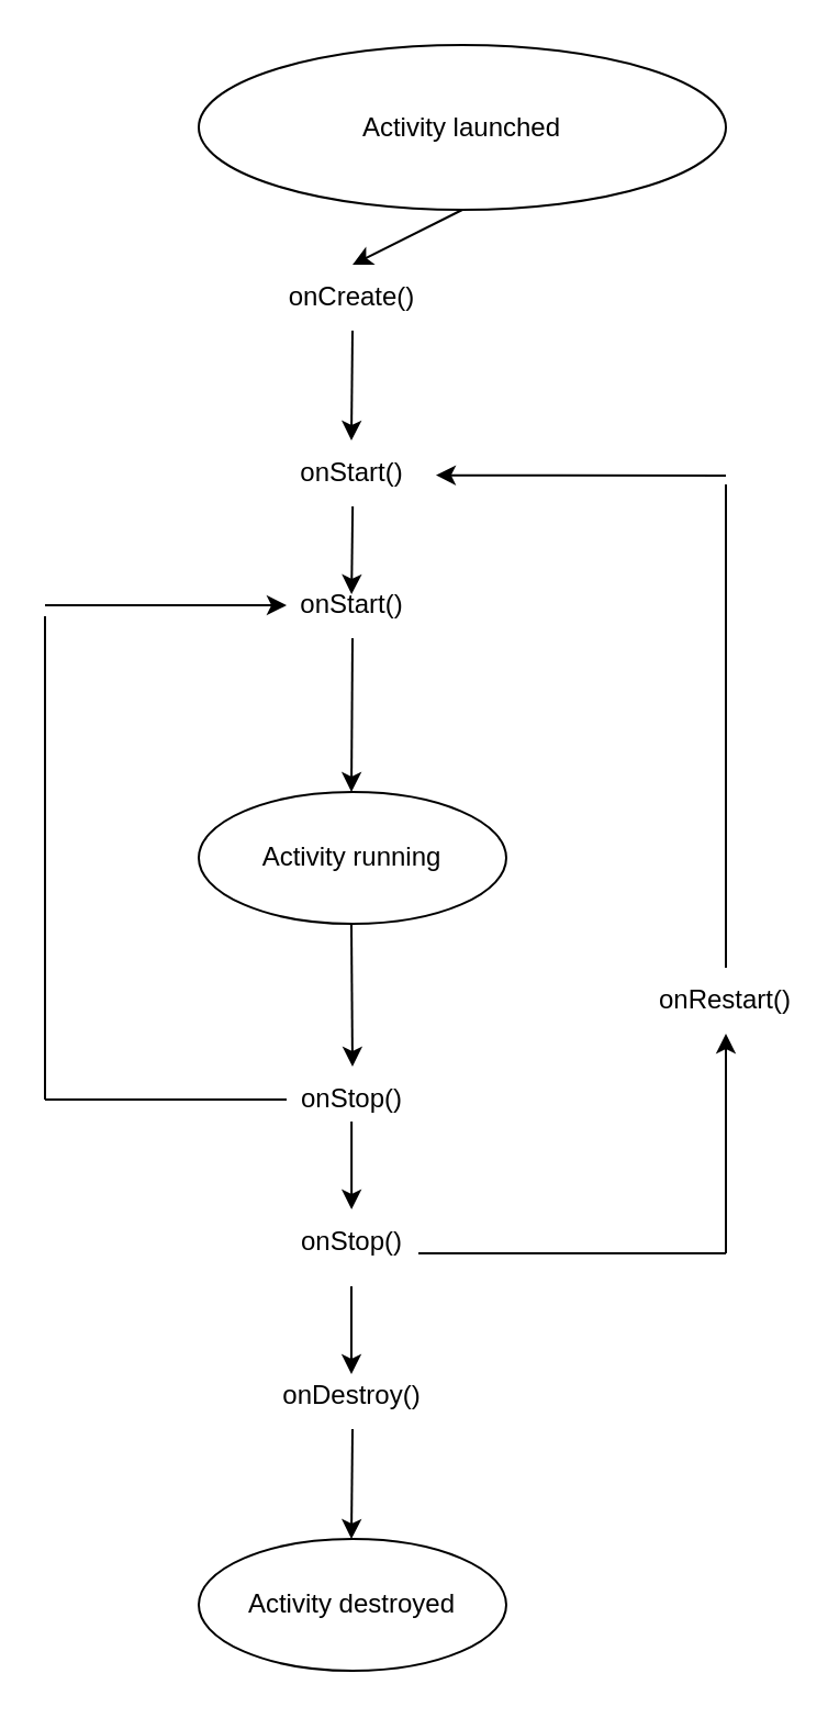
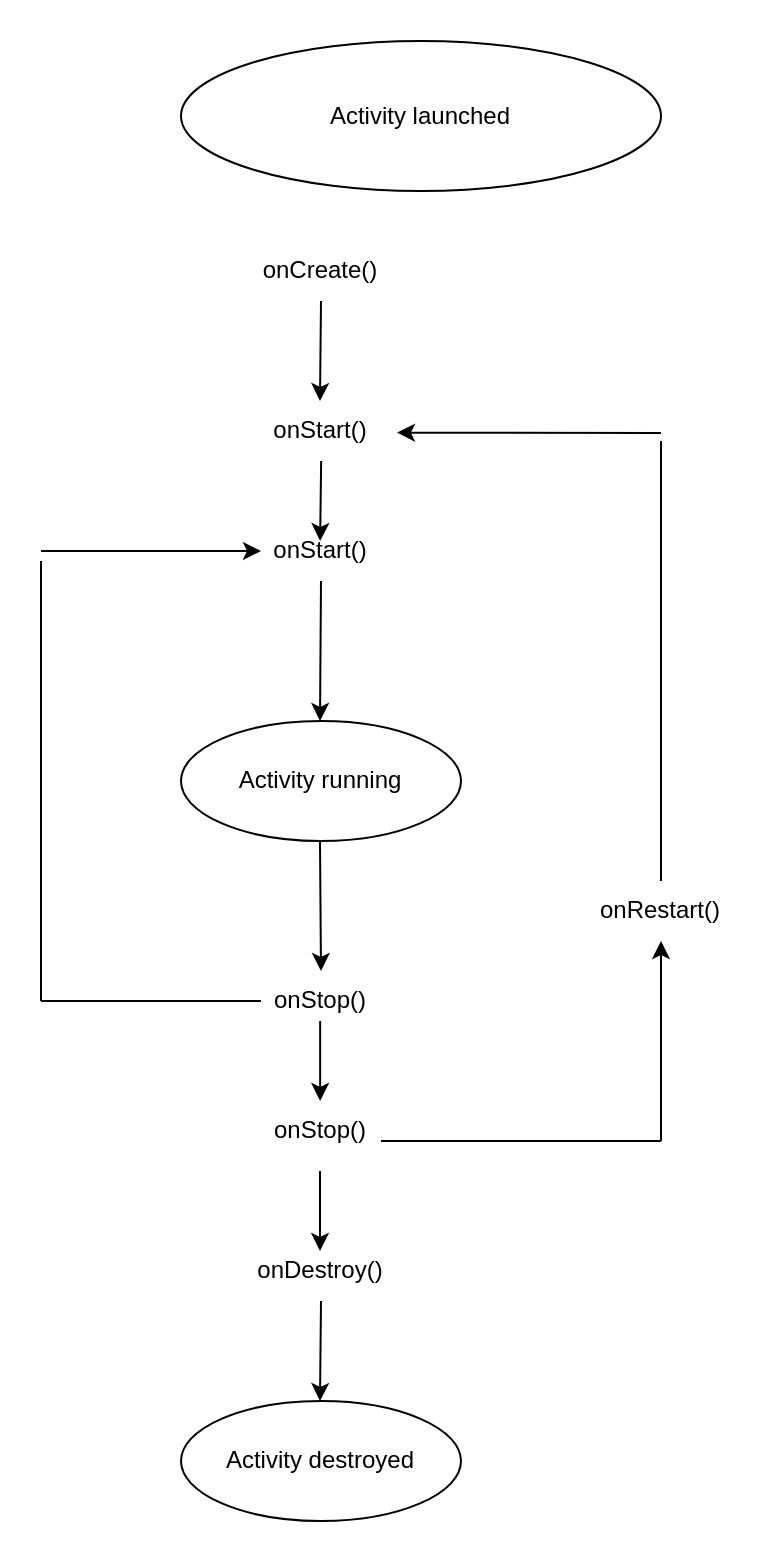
  <mxCell id="0" />
  <mxCell id="1" parent="0" />
  <mxCell id="2" value="Activity launched" style="ellipse;whiteSpace=wrap;html=1;" vertex="1" parent="1"><mxGeometry x="90" y="20" width="240" height="75" as="geometry" /></mxCell>
  <mxCell id="3" value="Activity running" style="ellipse;whiteSpace=wrap;html=1;" vertex="1" parent="1"><mxGeometry x="90" y="360" width="140" height="60" as="geometry" /></mxCell>
  <mxCell id="4" value="Activity destroyed" style="ellipse;whiteSpace=wrap;html=1;" vertex="1" parent="1"><mxGeometry x="90" y="700" width="140" height="60" as="geometry" /></mxCell>
  <mxCell id="5" value="onCreate()" style="text;html=1;align=center;verticalAlign=middle;whiteSpace=wrap;rounded=0;" vertex="1" parent="1"><mxGeometry x="130" y="120" width="60" height="30" as="geometry" /></mxCell>
  <mxCell id="6" value="onStart()" style="text;html=1;align=center;verticalAlign=middle;whiteSpace=wrap;rounded=0;" vertex="1" parent="1"><mxGeometry x="130" y="200" width="60" height="30" as="geometry" /></mxCell>
  <mxCell id="7" value="onStop()" style="text;html=1;align=center;verticalAlign=middle;whiteSpace=wrap;rounded=0;" vertex="1" parent="1"><mxGeometry x="130" y="485" width="60" height="30" as="geometry" /></mxCell>
  <mxCell id="8" value="onDestroy()" style="text;html=1;align=center;verticalAlign=middle;whiteSpace=wrap;rounded=0;" vertex="1" parent="1"><mxGeometry x="130" y="620" width="60" height="30" as="geometry" /></mxCell>
  <mxCell id="9" value="onRestart()" style="text;html=1;align=center;verticalAlign=middle;whiteSpace=wrap;rounded=0;" vertex="1" parent="1"><mxGeometry x="300" y="440" width="60" height="30" as="geometry" /></mxCell>
- <mxCell id="10" value="" style="endArrow=classic;html=1;rounded=0;exitX=0.5;exitY=1;exitDx=0;exitDy=0;entryX=0.5;entryY=0;entryDx=0;entryDy=0;" edge="1" parent="1" source="2" target="5"><mxGeometry width="50" height="50" relative="1" as="geometry"><mxPoint x="150" y="330" as="sourcePoint" /><mxPoint x="200" y="280" as="targetPoint" /></mxGeometry></mxCell>
  <mxCell id="11" value="" style="endArrow=classic;html=1;rounded=0;entryX=1.133;entryY=0.527;entryDx=0;entryDy=0;entryPerimeter=0;" edge="1" parent="1" target="6"><mxGeometry width="50" height="50" relative="1" as="geometry"><mxPoint x="330" y="216" as="sourcePoint" /><mxPoint x="390" y="275" as="targetPoint" /></mxGeometry></mxCell>
  <mxCell id="12" value="" style="endArrow=classic;html=1;rounded=0;exitX=0.5;exitY=1;exitDx=0;exitDy=0;entryX=0.5;entryY=0;entryDx=0;entryDy=0;" edge="1" parent="1" source="8"><mxGeometry width="50" height="50" relative="1" as="geometry"><mxPoint x="159.5" y="660" as="sourcePoint" /><mxPoint x="159.5" y="700" as="targetPoint" /></mxGeometry></mxCell>
  <mxCell id="13" value="" style="endArrow=classic;html=1;rounded=0;exitX=0.5;exitY=1;exitDx=0;exitDy=0;entryX=0.5;entryY=0;entryDx=0;entryDy=0;" edge="1" parent="1"><mxGeometry width="50" height="50" relative="1" as="geometry"><mxPoint x="159.5" y="585" as="sourcePoint" /><mxPoint x="159.5" y="625" as="targetPoint" /></mxGeometry></mxCell>
  <mxCell id="14" value="" style="endArrow=classic;html=1;rounded=0;exitX=0.5;exitY=1;exitDx=0;exitDy=0;entryX=0.5;entryY=0;entryDx=0;entryDy=0;" edge="1" parent="1" target="7"><mxGeometry width="50" height="50" relative="1" as="geometry"><mxPoint x="159.5" y="420" as="sourcePoint" /><mxPoint x="159.5" y="460" as="targetPoint" /></mxGeometry></mxCell>
  <mxCell id="15" value="" style="endArrow=classic;html=1;rounded=0;entryX=0.5;entryY=0;entryDx=0;entryDy=0;exitX=0.5;exitY=1;exitDx=0;exitDy=0;" edge="1" parent="1" source="21"><mxGeometry width="50" height="50" relative="1" as="geometry"><mxPoint x="160" y="320" as="sourcePoint" /><mxPoint x="159.5" y="360" as="targetPoint" /></mxGeometry></mxCell>
  <mxCell id="16" value="" style="endArrow=classic;html=1;rounded=0;exitX=0.5;exitY=1;exitDx=0;exitDy=0;entryX=0.5;entryY=0;entryDx=0;entryDy=0;" edge="1" parent="1" source="5"><mxGeometry width="50" height="50" relative="1" as="geometry"><mxPoint x="159.5" y="160" as="sourcePoint" /><mxPoint x="159.5" y="200" as="targetPoint" /></mxGeometry></mxCell>
  <mxCell id="17" value="" style="endArrow=classic;html=1;rounded=0;entryX=0.5;entryY=1;entryDx=0;entryDy=0;" edge="1" parent="1" target="9"><mxGeometry width="50" height="50" relative="1" as="geometry"><mxPoint x="330" y="570" as="sourcePoint" /><mxPoint x="370" y="410" as="targetPoint" /></mxGeometry></mxCell>
  <mxCell id="18" value="" style="endArrow=none;html=1;rounded=0;exitX=0.5;exitY=0;exitDx=0;exitDy=0;" edge="1" parent="1" source="9"><mxGeometry width="50" height="50" relative="1" as="geometry"><mxPoint x="230" y="230" as="sourcePoint" /><mxPoint x="330" y="220" as="targetPoint" /></mxGeometry></mxCell>
  <mxCell id="19" value="" style="endArrow=none;html=1;rounded=0;" edge="1" parent="1"><mxGeometry width="50" height="50" relative="1" as="geometry"><mxPoint x="190" y="570" as="sourcePoint" /><mxPoint x="330" y="570" as="targetPoint" /></mxGeometry></mxCell>
  <mxCell id="20" value="onStop()" style="text;html=1;align=center;verticalAlign=middle;whiteSpace=wrap;rounded=0;" vertex="1" parent="1"><mxGeometry x="130" y="550" width="60" height="30" as="geometry" /></mxCell>
  <mxCell id="21" value="onStart()" style="text;html=1;align=center;verticalAlign=middle;whiteSpace=wrap;rounded=0;" vertex="1" parent="1"><mxGeometry x="130" y="260" width="60" height="30" as="geometry" /></mxCell>
  <mxCell id="22" value="" style="endArrow=classic;html=1;rounded=0;entryX=0.5;entryY=0;entryDx=0;entryDy=0;" edge="1" parent="1"><mxGeometry width="50" height="50" relative="1" as="geometry"><mxPoint x="160.07" y="230" as="sourcePoint" /><mxPoint x="159.57" y="270" as="targetPoint" /></mxGeometry></mxCell>
  <mxCell id="23" value="" style="endArrow=classic;html=1;rounded=0;exitX=0.5;exitY=1;exitDx=0;exitDy=0;entryX=0.5;entryY=0;entryDx=0;entryDy=0;" edge="1" parent="1"><mxGeometry width="50" height="50" relative="1" as="geometry"><mxPoint x="159.57" y="510" as="sourcePoint" /><mxPoint x="159.57" y="550" as="targetPoint" /></mxGeometry></mxCell>
  <mxCell id="24" value="" style="endArrow=none;html=1;rounded=0;entryX=0;entryY=0.5;entryDx=0;entryDy=0;" edge="1" parent="1" target="7"><mxGeometry width="50" height="50" relative="1" as="geometry"><mxPoint x="20" y="500" as="sourcePoint" /><mxPoint x="110" y="510" as="targetPoint" /></mxGeometry></mxCell>
  <mxCell id="25" value="" style="endArrow=none;html=1;rounded=0;" edge="1" parent="1"><mxGeometry width="50" height="50" relative="1" as="geometry"><mxPoint x="20" y="500" as="sourcePoint" /><mxPoint x="20" y="280" as="targetPoint" /></mxGeometry></mxCell>
  <mxCell id="26" value="" style="endArrow=classic;html=1;rounded=0;entryX=0;entryY=0.5;entryDx=0;entryDy=0;" edge="1" parent="1" target="21"><mxGeometry width="50" height="50" relative="1" as="geometry"><mxPoint x="20" y="275" as="sourcePoint" /><mxPoint x="70" y="220" as="targetPoint" /></mxGeometry></mxCell>
